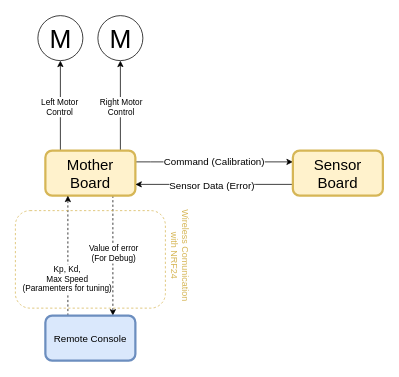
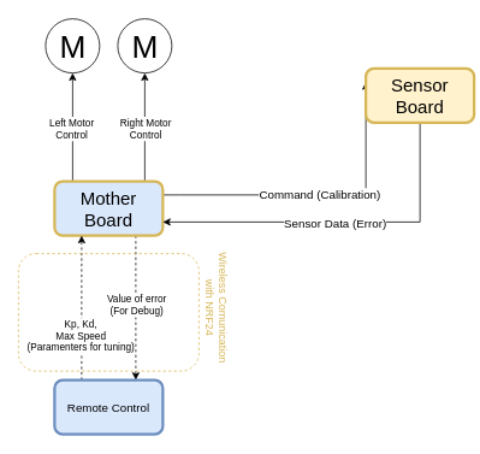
  <mxCell id="0" />
  <mxCell id="1" parent="0" />
  <mxCell id="2" style="edgeStyle=orthogonalEdgeStyle;rounded=0;orthogonalLoop=1;jettySize=auto;html=1;entryX=0.75;entryY=0;entryDx=0;entryDy=0;dashed=1;" edge="1" parent="1" source="10" target="16"><mxGeometry relative="1" as="geometry"><Array as="points"><mxPoint x="150" y="300" /><mxPoint x="150" y="300" /></Array></mxGeometry></mxCell>
  <mxCell id="3" value="Value of error&lt;br&gt;(For Debug)" style="edgeLabel;html=1;align=center;verticalAlign=middle;resizable=0;points=[];" connectable="0" vertex="1" parent="2"><mxGeometry x="-0.047" relative="1" as="geometry"><mxPoint as="offset" /></mxGeometry></mxCell>
  <mxCell id="4" style="edgeStyle=orthogonalEdgeStyle;rounded=0;orthogonalLoop=1;jettySize=auto;html=1;entryX=0.5;entryY=1;entryDx=0;entryDy=0;" edge="1" parent="1" source="10" target="19"><mxGeometry relative="1" as="geometry"><mxPoint x="60" y="80" as="targetPoint" /><Array as="points"><mxPoint x="80" y="150" /><mxPoint x="80" y="150" /></Array></mxGeometry></mxCell>
  <mxCell id="5" value="Left Motor&lt;br&gt;Control" style="edgeLabel;html=1;align=center;verticalAlign=middle;resizable=0;points=[];" connectable="0" vertex="1" parent="4"><mxGeometry x="-0.009" y="2" relative="1" as="geometry"><mxPoint as="offset" /></mxGeometry></mxCell>
  <mxCell id="6" style="edgeStyle=orthogonalEdgeStyle;rounded=0;orthogonalLoop=1;jettySize=auto;html=1;entryX=0.5;entryY=1;entryDx=0;entryDy=0;" edge="1" parent="1" source="10" target="20"><mxGeometry relative="1" as="geometry"><mxPoint x="180" y="80" as="targetPoint" /><Array as="points"><mxPoint x="160" y="150" /><mxPoint x="160" y="150" /></Array></mxGeometry></mxCell>
  <mxCell id="7" value="Right Motor&lt;br style=&quot;border-color: var(--border-color);&quot;&gt;Control" style="edgeLabel;html=1;align=center;verticalAlign=middle;resizable=0;points=[];" connectable="0" vertex="1" parent="6"><mxGeometry x="-0.019" relative="1" as="geometry"><mxPoint as="offset" /></mxGeometry></mxCell>
  <mxCell id="8" style="edgeStyle=orthogonalEdgeStyle;rounded=0;orthogonalLoop=1;jettySize=auto;html=1;entryX=0;entryY=0.25;entryDx=0;entryDy=0;" edge="1" parent="1" source="10" target="13"><mxGeometry relative="1" as="geometry"><Array as="points"><mxPoint x="200" y="215" /><mxPoint x="200" y="215" /></Array></mxGeometry></mxCell>
  <mxCell id="9" value="&lt;span style=&quot;font-size: 13px;&quot;&gt;Command (Calibration)&lt;/span&gt;" style="edgeLabel;html=1;align=center;verticalAlign=middle;resizable=0;points=[];" connectable="0" vertex="1" parent="8"><mxGeometry x="-0.011" y="1" relative="1" as="geometry"><mxPoint as="offset" /></mxGeometry></mxCell>
- <mxCell id="10" value="&lt;font style=&quot;font-size: 20px;&quot;&gt;Mother Board&lt;/font&gt;" style="rounded=1;whiteSpace=wrap;html=1;strokeWidth=3;fillColor=#fff2cc;strokeColor=#d6b656;" vertex="1" parent="1"><mxGeometry x="60" y="200" width="120" height="60" as="geometry" /></mxCell>
+ <mxCell id="10" value="&lt;font style=&quot;font-size: 20px;&quot;&gt;Mother Board&lt;/font&gt;" style="rounded=1;whiteSpace=wrap;html=1;strokeWidth=3;fillColor=#dae8fc;strokeColor=#d6b656;" vertex="1" parent="1"><mxGeometry x="60" y="200" width="120" height="60" as="geometry" /></mxCell>
  <mxCell id="11" style="edgeStyle=orthogonalEdgeStyle;rounded=0;orthogonalLoop=1;jettySize=auto;html=1;entryX=1;entryY=0.75;entryDx=0;entryDy=0;" edge="1" parent="1" source="13" target="10"><mxGeometry relative="1" as="geometry"><Array as="points"><mxPoint x="340" y="245" /><mxPoint x="340" y="245" /></Array></mxGeometry></mxCell>
  <mxCell id="12" value="&lt;font style=&quot;font-size: 13px;&quot;&gt;Sensor Data (Error)&lt;/font&gt;" style="edgeLabel;html=1;align=center;verticalAlign=middle;resizable=0;points=[];" connectable="0" vertex="1" parent="11"><mxGeometry x="0.036" y="-1" relative="1" as="geometry"><mxPoint y="1" as="offset" /></mxGeometry></mxCell>
- <mxCell id="13" value="&lt;font style=&quot;font-size: 20px;&quot;&gt;Sensor Board&lt;/font&gt;" style="rounded=1;whiteSpace=wrap;html=1;strokeWidth=3;fillColor=#fff2cc;strokeColor=#d6b656;" vertex="1" parent="1"><mxGeometry x="390" y="200" width="120" height="60" as="geometry" /></mxCell>
+ <mxCell id="13" value="&lt;font style=&quot;font-size: 20px;&quot;&gt;Sensor Board&lt;/font&gt;" style="rounded=1;whiteSpace=wrap;html=1;strokeWidth=3;fillColor=#fff2cc;strokeColor=#d6b656;" vertex="1" parent="1"><mxGeometry x="405" y="75" width="120" height="60" as="geometry" /></mxCell>
  <mxCell id="14" style="edgeStyle=orthogonalEdgeStyle;rounded=0;orthogonalLoop=1;jettySize=auto;html=1;entryX=0.25;entryY=1;entryDx=0;entryDy=0;dashed=1;" edge="1" parent="1" source="16" target="10"><mxGeometry relative="1" as="geometry"><Array as="points"><mxPoint x="90" y="380" /><mxPoint x="90" y="380" /></Array></mxGeometry></mxCell>
  <mxCell id="15" value="Kp, Kd,&lt;br&gt;Max Speed&lt;br&gt;(Paramenters for tuning)" style="edgeLabel;html=1;align=center;verticalAlign=middle;resizable=0;points=[];" connectable="0" vertex="1" parent="14"><mxGeometry x="-0.376" y="2" relative="1" as="geometry"><mxPoint as="offset" /></mxGeometry></mxCell>
- <mxCell id="16" value="&lt;font style=&quot;font-size: 13px;&quot;&gt;Remote Console&lt;/font&gt;" style="whiteSpace=wrap;html=1;fillColor=#dae8fc;strokeColor=#6c8ebf;rounded=1;strokeWidth=3;" vertex="1" parent="1"><mxGeometry x="60" y="420" width="120" height="60" as="geometry" /></mxCell>
+ <mxCell id="16" value="&lt;font style=&quot;font-size: 13px;&quot;&gt;Remote Control&lt;/font&gt;" style="whiteSpace=wrap;html=1;fillColor=#dae8fc;strokeColor=#6c8ebf;rounded=1;strokeWidth=3;" vertex="1" parent="1"><mxGeometry x="60" y="420" width="120" height="60" as="geometry" /></mxCell>
  <mxCell id="17" value="" style="rounded=1;whiteSpace=wrap;html=1;fillColor=none;strokeColor=#d6b656;dashed=1;" vertex="1" parent="1"><mxGeometry x="20" y="280" width="200" height="130" as="geometry" /></mxCell>
  <mxCell id="18" value="Wireless Comunication&lt;br&gt;with NRF24" style="text;html=1;strokeColor=none;fillColor=none;align=center;verticalAlign=middle;whiteSpace=wrap;rounded=0;rotation=90;fontColor=#d6b656;" vertex="1" parent="1"><mxGeometry x="130" y="310" width="220" height="60" as="geometry" /></mxCell>
  <mxCell id="19" value="M" style="verticalLabelPosition=middle;shadow=0;dashed=0;align=center;html=1;verticalAlign=middle;strokeWidth=1;shape=ellipse;aspect=fixed;fontSize=35;" vertex="1" parent="1"><mxGeometry x="50" y="20" width="60" height="60" as="geometry" /></mxCell>
  <mxCell id="20" value="M" style="verticalLabelPosition=middle;shadow=0;dashed=0;align=center;html=1;verticalAlign=middle;strokeWidth=1;shape=ellipse;aspect=fixed;fontSize=35;" vertex="1" parent="1"><mxGeometry x="130" y="20" width="60" height="60" as="geometry" /></mxCell>
